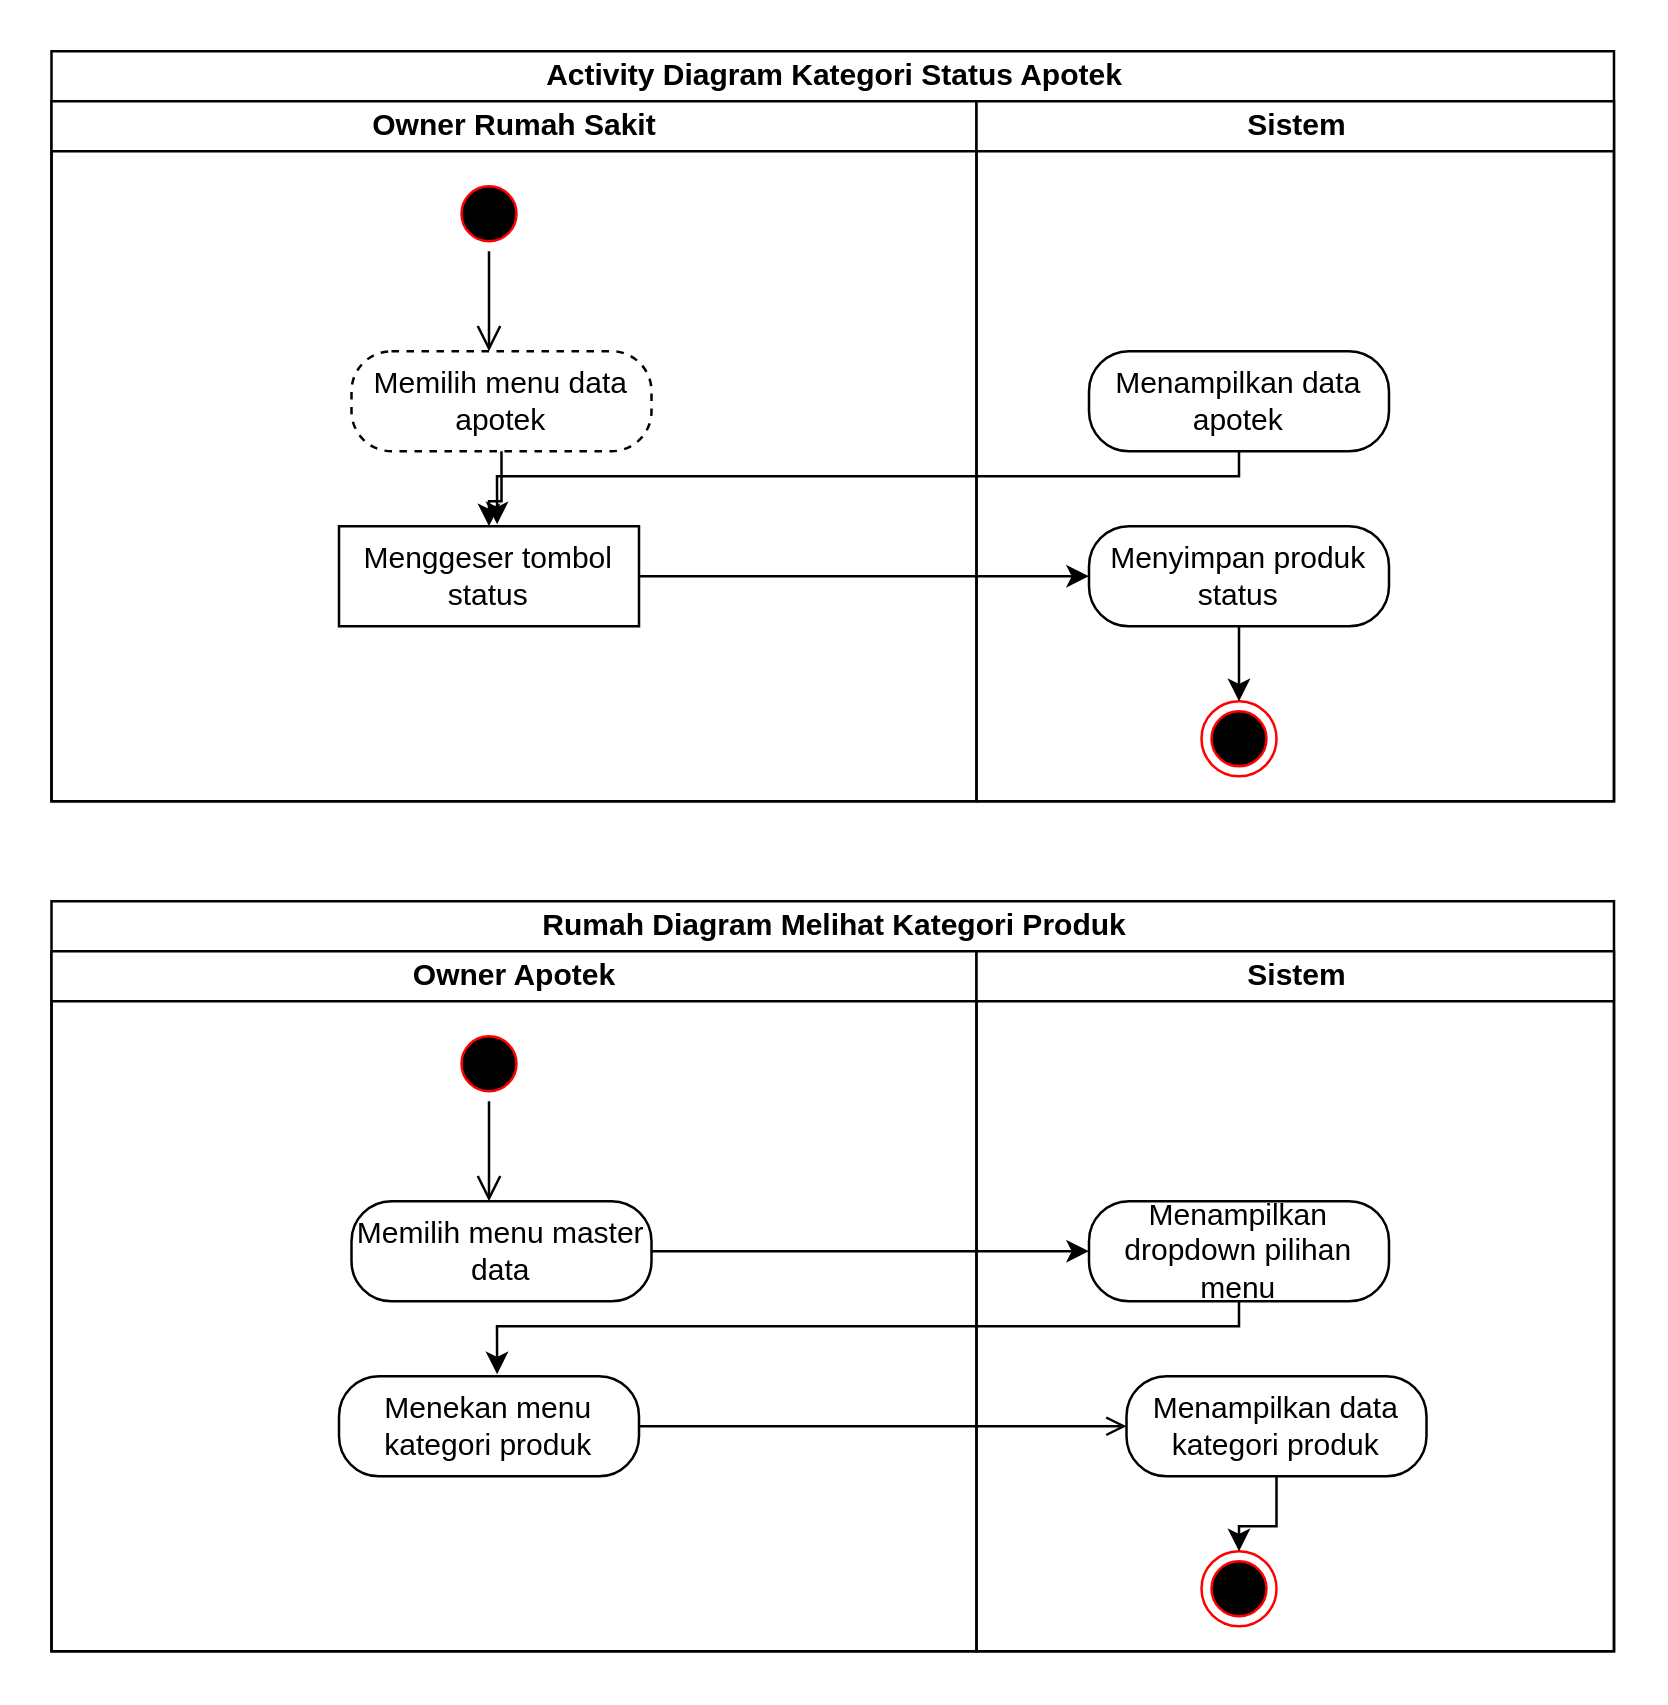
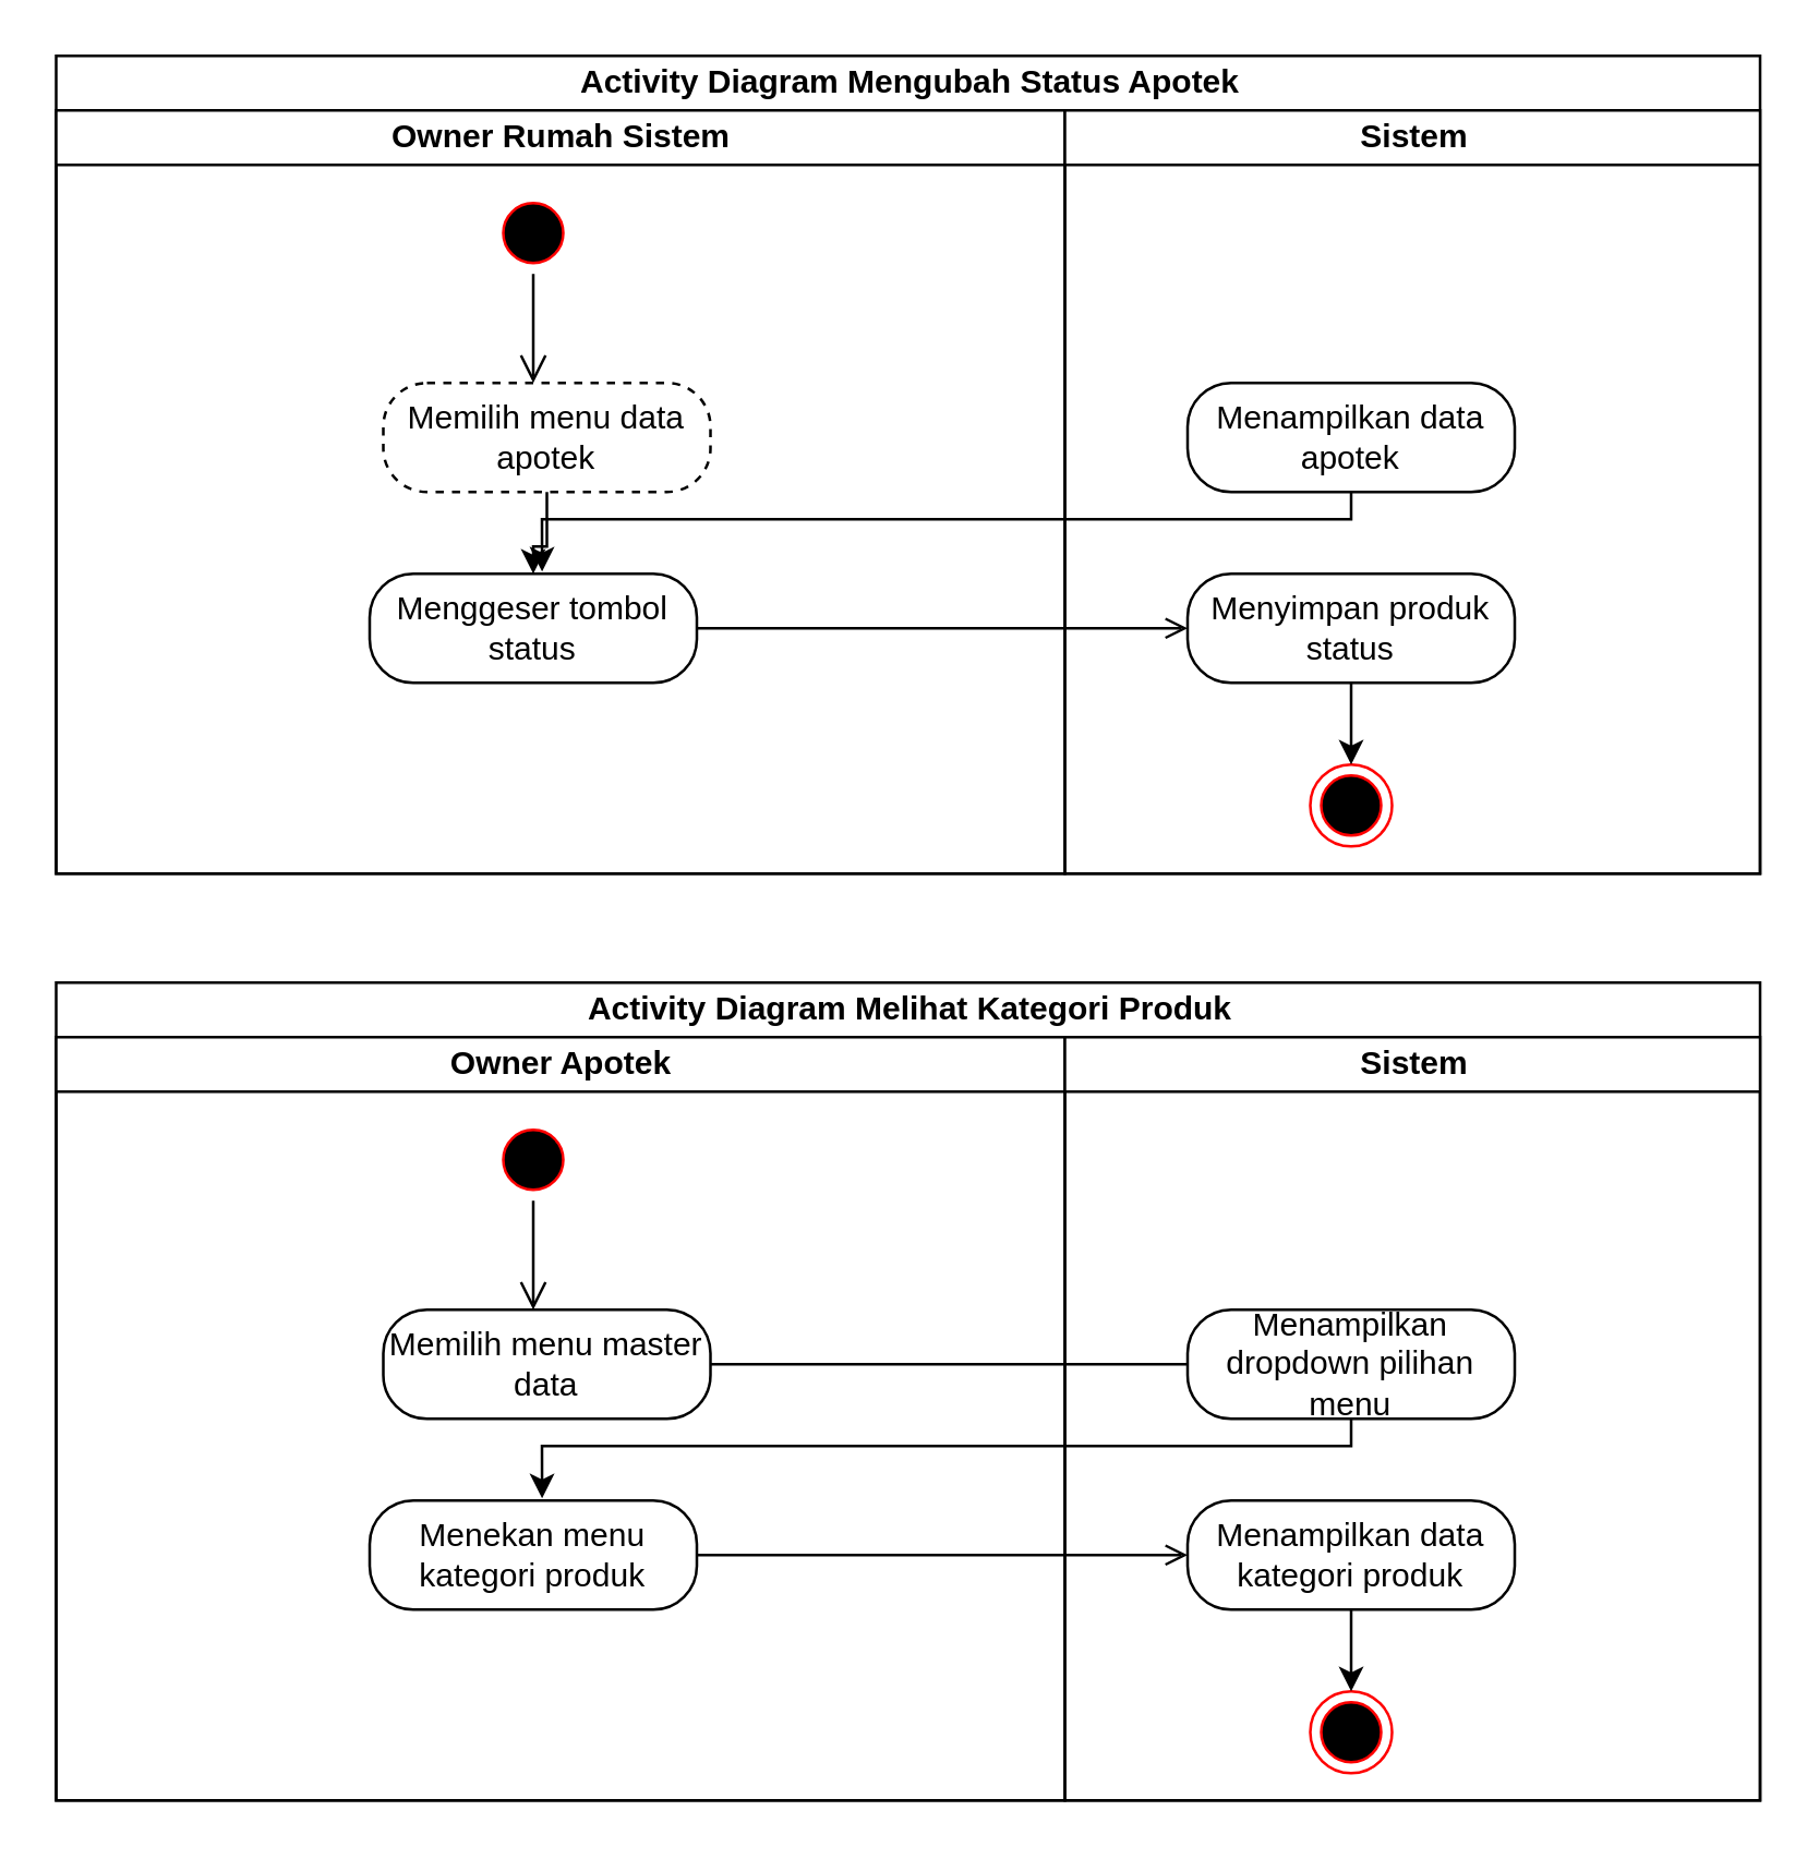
  <mxCell id="0" />
  <mxCell id="1" parent="0" />
- <mxCell id="2" value="Activity Diagram Kategori Status Apotek" style="swimlane;childLayout=stackLayout;resizeParent=1;resizeParentMax=0;startSize=20;html=1;" vertex="1" parent="1"><mxGeometry x="20" y="20" width="625" height="300" as="geometry" /></mxCell>
- <mxCell id="3" value="Owner Rumah Sakit" style="swimlane;startSize=20;html=1;" vertex="1" parent="2"><mxGeometry y="20" width="370" height="280" as="geometry" /></mxCell>
+ <mxCell id="2" value="Activity Diagram Mengubah Status Apotek" style="swimlane;childLayout=stackLayout;resizeParent=1;resizeParentMax=0;startSize=20;html=1;" vertex="1" parent="1"><mxGeometry x="20" y="20" width="625" height="300" as="geometry" /></mxCell>
+ <mxCell id="3" value="Owner Rumah Sistem" style="swimlane;startSize=20;html=1;" vertex="1" parent="2"><mxGeometry y="20" width="370" height="280" as="geometry" /></mxCell>
  <mxCell id="4" value="Memilih menu data apotek" style="rounded=1;whiteSpace=wrap;html=1;arcSize=40;fontColor=#000000;fillColor=default;strokeColor=default;dashed=1;" vertex="1" parent="3"><mxGeometry x="120.0" y="100" width="120" height="40" as="geometry" /></mxCell>
  <mxCell id="5" value="" style="ellipse;html=1;shape=startState;fillColor=#000000;strokeColor=#ff0000;" vertex="1" parent="3"><mxGeometry x="160.0" y="30" width="30" height="30" as="geometry" /></mxCell>
  <mxCell id="6" value="" style="edgeStyle=orthogonalEdgeStyle;html=1;verticalAlign=bottom;endArrow=open;endSize=8;strokeColor=default;rounded=0;" edge="1" parent="3" source="5"><mxGeometry relative="1" as="geometry"><mxPoint x="175.0" y="100" as="targetPoint" /></mxGeometry></mxCell>
- <mxCell id="7" value="Menggeser tombol status" style="whiteSpace=wrap;html=1;arcSize=40;fontColor=#000000;fillColor=default;strokeColor=default;rounded=0;" vertex="1" parent="3"><mxGeometry x="115.0" y="170" width="120" height="40" as="geometry" /></mxCell>
+ <mxCell id="7" value="Menggeser tombol status" style="rounded=1;whiteSpace=wrap;html=1;arcSize=40;fontColor=#000000;fillColor=default;strokeColor=default;" vertex="1" parent="3"><mxGeometry x="115.0" y="170" width="120" height="40" as="geometry" /></mxCell>
  <mxCell id="8" value="" style="edgeStyle=orthogonalEdgeStyle;rounded=0;orthogonalLoop=1;jettySize=auto;html=1;" edge="1" parent="2"><mxGeometry relative="1" as="geometry"><mxPoint x="175.0" y="140" as="sourcePoint" /></mxGeometry></mxCell>
  <mxCell id="9" value="" style="edgeStyle=orthogonalEdgeStyle;rounded=0;orthogonalLoop=1;jettySize=auto;html=1;" edge="1" parent="2" source="4" target="7"><mxGeometry relative="1" as="geometry" /></mxCell>
  <mxCell id="10" style="edgeStyle=orthogonalEdgeStyle;rounded=0;orthogonalLoop=1;jettySize=auto;html=1;entryX=0.448;entryY=-0.019;entryDx=0;entryDy=0;entryPerimeter=0;" edge="1" parent="2" source="12"><mxGeometry relative="1" as="geometry"><Array as="points"><mxPoint x="380" y="170" /><mxPoint x="114" y="170" /></Array><mxPoint x="178.24" y="189.24" as="targetPoint" /></mxGeometry></mxCell>
  <mxCell id="11" value="Sistem" style="swimlane;startSize=20;html=1;" vertex="1" parent="2"><mxGeometry x="370" y="20" width="255" height="280" as="geometry" /></mxCell>
  <mxCell id="12" value="Menampilkan data apotek" style="rounded=1;whiteSpace=wrap;html=1;arcSize=40;fontColor=#000000;fillColor=default;strokeColor=default;" vertex="1" parent="11"><mxGeometry x="45.0" y="100" width="120" height="40" as="geometry" /></mxCell>
  <mxCell id="13" value="" style="ellipse;html=1;shape=endState;fillColor=#000000;strokeColor=#ff0000;" vertex="1" parent="11"><mxGeometry x="90.0" y="240" width="30" height="30" as="geometry" /></mxCell>
  <mxCell id="14" value="" style="edgeStyle=orthogonalEdgeStyle;rounded=0;orthogonalLoop=1;jettySize=auto;html=1;" edge="1" parent="11" source="15" target="13"><mxGeometry relative="1" as="geometry" /></mxCell>
  <mxCell id="15" value="Menyimpan produk status" style="rounded=1;whiteSpace=wrap;html=1;arcSize=40;fontColor=#000000;fillColor=default;strokeColor=default;" vertex="1" parent="11"><mxGeometry x="45.0" y="170" width="120" height="40" as="geometry" /></mxCell>
- <mxCell id="16" style="edgeStyle=orthogonalEdgeStyle;rounded=0;orthogonalLoop=1;jettySize=auto;html=1;entryX=0;entryY=0.5;entryDx=0;entryDy=0;" edge="1" parent="2" source="7" target="15"><mxGeometry relative="1" as="geometry" /></mxCell>
- <mxCell id="17" value="Rumah Diagram Melihat Kategori Produk" style="swimlane;childLayout=stackLayout;resizeParent=1;resizeParentMax=0;startSize=20;html=1;" vertex="1" parent="1"><mxGeometry x="20" y="360" width="625" height="300" as="geometry" /></mxCell>
+ <mxCell id="16" style="edgeStyle=orthogonalEdgeStyle;rounded=0;orthogonalLoop=1;jettySize=auto;html=1;entryX=0;entryY=0.5;entryDx=0;entryDy=0;endArrow=open;" edge="1" parent="2" source="7" target="15"><mxGeometry relative="1" as="geometry" /></mxCell>
+ <mxCell id="17" value="Activity Diagram Melihat Kategori Produk" style="swimlane;childLayout=stackLayout;resizeParent=1;resizeParentMax=0;startSize=20;html=1;" vertex="1" parent="1"><mxGeometry x="20" y="360" width="625" height="300" as="geometry" /></mxCell>
  <mxCell id="18" value="Owner Apotek" style="swimlane;startSize=20;html=1;" vertex="1" parent="17"><mxGeometry y="20" width="370" height="280" as="geometry" /></mxCell>
  <mxCell id="19" value="Memilih menu master data" style="rounded=1;whiteSpace=wrap;html=1;arcSize=40;fontColor=#000000;fillColor=default;strokeColor=default;" vertex="1" parent="18"><mxGeometry x="120.0" y="100" width="120" height="40" as="geometry" /></mxCell>
  <mxCell id="20" value="" style="ellipse;html=1;shape=startState;fillColor=#000000;strokeColor=#ff0000;" vertex="1" parent="18"><mxGeometry x="160.0" y="30" width="30" height="30" as="geometry" /></mxCell>
  <mxCell id="21" value="" style="edgeStyle=orthogonalEdgeStyle;html=1;verticalAlign=bottom;endArrow=open;endSize=8;strokeColor=default;rounded=0;" edge="1" parent="18" source="20"><mxGeometry relative="1" as="geometry"><mxPoint x="175.0" y="100" as="targetPoint" /></mxGeometry></mxCell>
  <mxCell id="22" value="Menekan menu kategori produk" style="rounded=1;whiteSpace=wrap;html=1;arcSize=40;fontColor=#000000;fillColor=default;strokeColor=default;" vertex="1" parent="18"><mxGeometry x="115.0" y="170" width="120" height="40" as="geometry" /></mxCell>
  <mxCell id="23" value="" style="edgeStyle=orthogonalEdgeStyle;rounded=0;orthogonalLoop=1;jettySize=auto;html=1;" edge="1" parent="17"><mxGeometry relative="1" as="geometry"><mxPoint x="175.0" y="140" as="sourcePoint" /></mxGeometry></mxCell>
- <mxCell id="24" value="" style="edgeStyle=orthogonalEdgeStyle;rounded=0;orthogonalLoop=1;jettySize=auto;html=1;" edge="1" parent="17" source="19" target="27"><mxGeometry relative="1" as="geometry" /></mxCell>
+ <mxCell id="24" value="" style="edgeStyle=orthogonalEdgeStyle;rounded=0;orthogonalLoop=1;jettySize=auto;html=1;endArrow=none;" edge="1" parent="17" source="19" target="27"><mxGeometry relative="1" as="geometry" /></mxCell>
  <mxCell id="25" style="edgeStyle=orthogonalEdgeStyle;rounded=0;orthogonalLoop=1;jettySize=auto;html=1;entryX=0.448;entryY=-0.019;entryDx=0;entryDy=0;entryPerimeter=0;" edge="1" parent="17" source="27"><mxGeometry relative="1" as="geometry"><Array as="points"><mxPoint x="380" y="170" /><mxPoint x="114" y="170" /></Array><mxPoint x="178.24" y="189.24" as="targetPoint" /></mxGeometry></mxCell>
  <mxCell id="26" value="Sistem" style="swimlane;startSize=20;html=1;" vertex="1" parent="17"><mxGeometry x="370" y="20" width="255" height="280" as="geometry" /></mxCell>
  <mxCell id="27" value="Menampilkan dropdown pilihan menu" style="rounded=1;whiteSpace=wrap;html=1;arcSize=40;fontColor=#000000;fillColor=default;strokeColor=default;" vertex="1" parent="26"><mxGeometry x="45.0" y="100" width="120" height="40" as="geometry" /></mxCell>
  <mxCell id="28" value="" style="ellipse;html=1;shape=endState;fillColor=#000000;strokeColor=#ff0000;" vertex="1" parent="26"><mxGeometry x="90.0" y="240" width="30" height="30" as="geometry" /></mxCell>
  <mxCell id="29" value="" style="edgeStyle=orthogonalEdgeStyle;rounded=0;orthogonalLoop=1;jettySize=auto;html=1;" edge="1" parent="26" source="30" target="28"><mxGeometry relative="1" as="geometry" /></mxCell>
- <mxCell id="30" value="Menampilkan data kategori produk" style="rounded=1;whiteSpace=wrap;html=1;arcSize=40;fontColor=#000000;fillColor=default;strokeColor=default;" vertex="1" parent="26"><mxGeometry x="60" y="170" width="120" height="40" as="geometry" /></mxCell>
+ <mxCell id="30" value="Menampilkan data kategori produk" style="rounded=1;whiteSpace=wrap;html=1;arcSize=40;fontColor=#000000;fillColor=default;strokeColor=default;" vertex="1" parent="26"><mxGeometry x="45.0" y="170" width="120" height="40" as="geometry" /></mxCell>
  <mxCell id="31" style="edgeStyle=orthogonalEdgeStyle;rounded=0;orthogonalLoop=1;jettySize=auto;html=1;entryX=0;entryY=0.5;entryDx=0;entryDy=0;endArrow=open;" edge="1" parent="17" source="22" target="30"><mxGeometry relative="1" as="geometry" /></mxCell>
